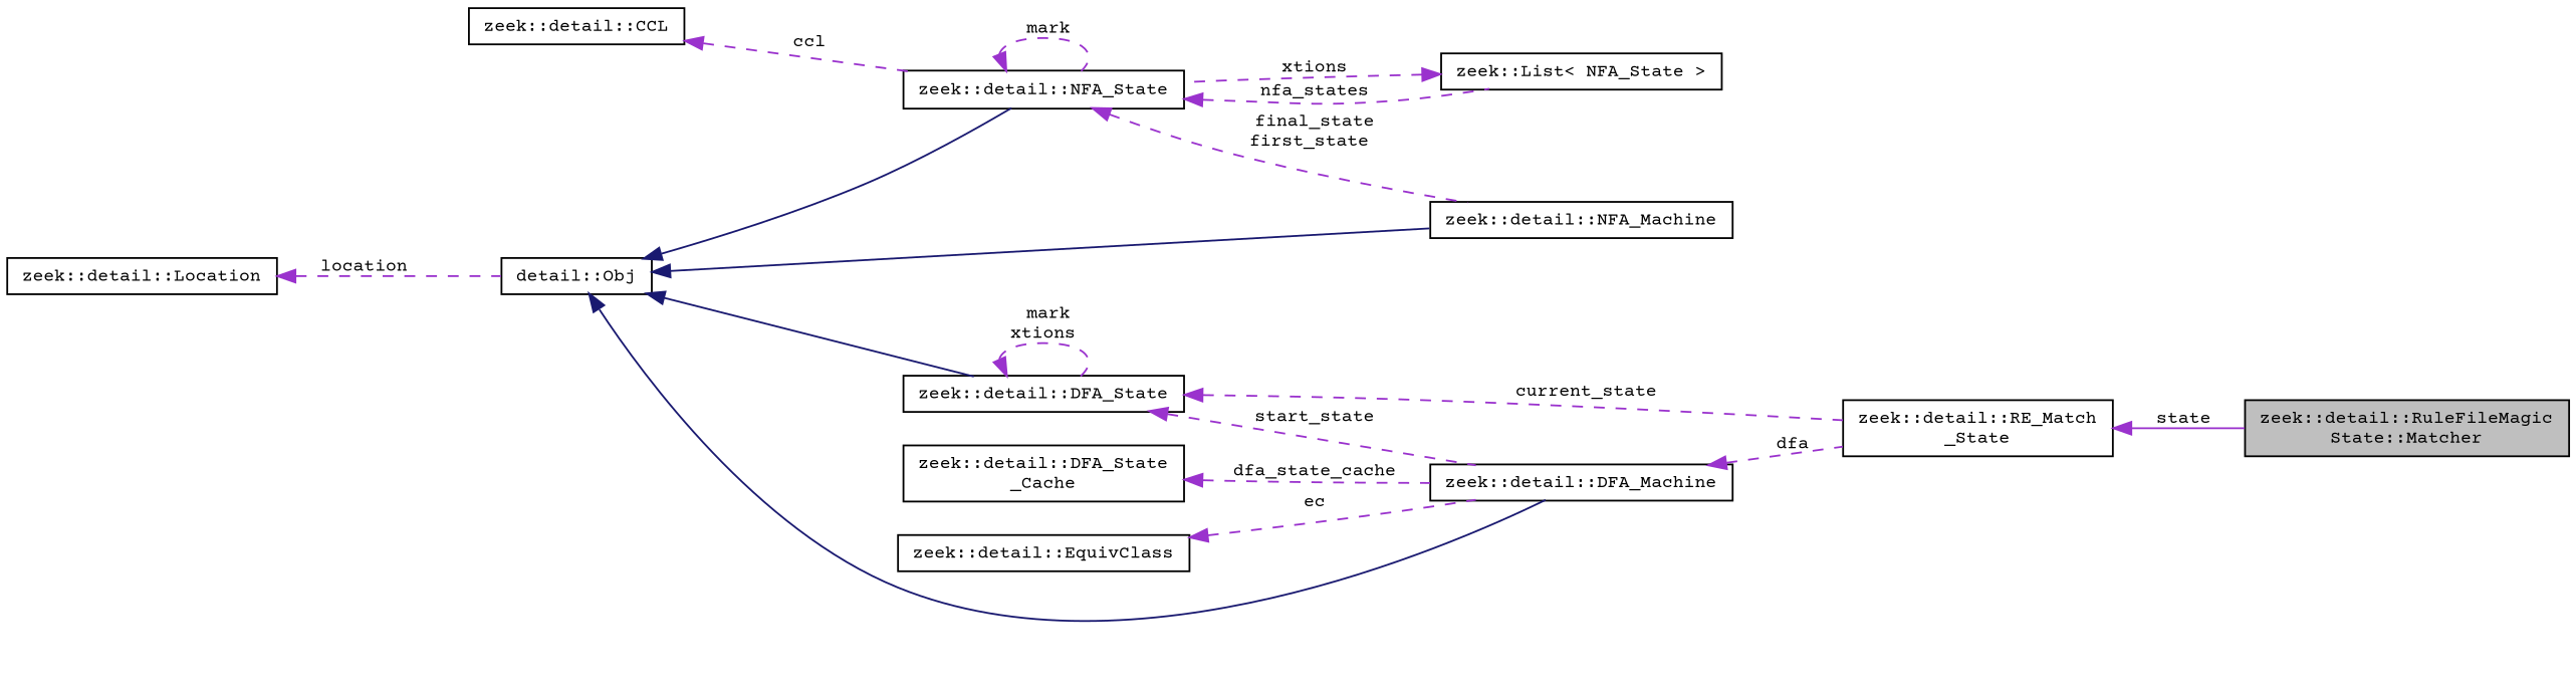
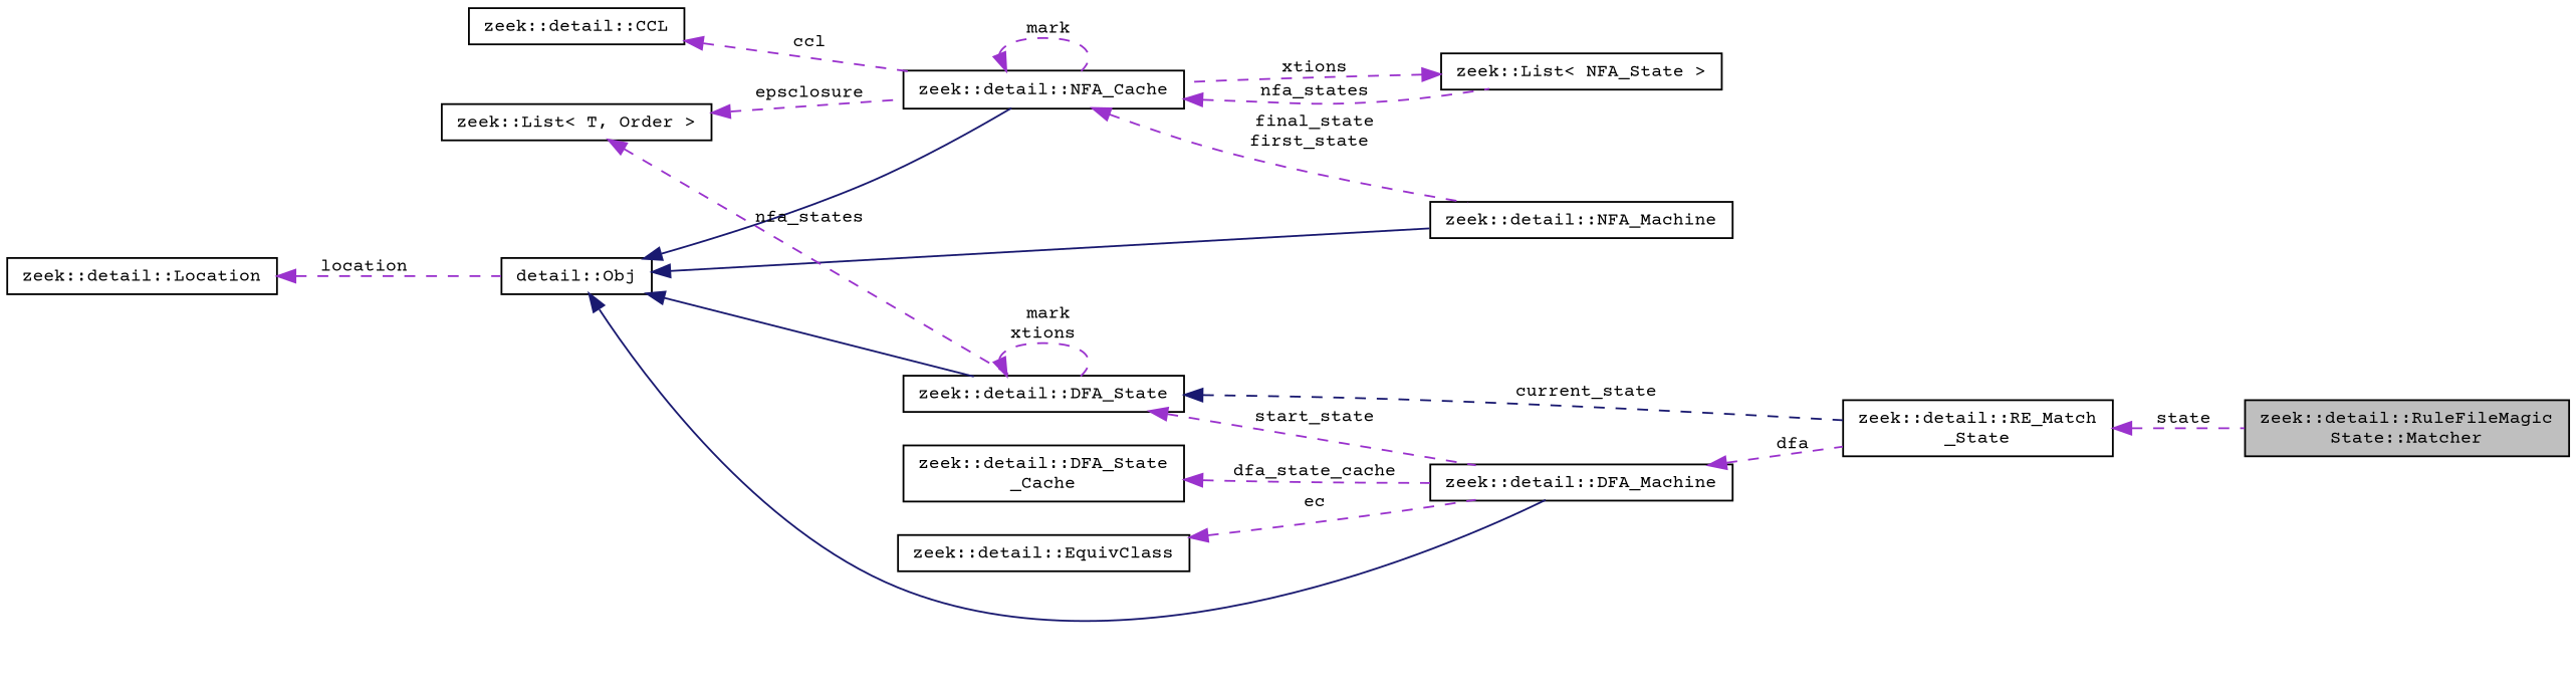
  digraph {
    fontname="Courier Prime"
    rankdir=LR
    node [color=black fillcolor=white fontname="Courier Prime" fontsize=10 shape=record style=filled]
    edge [color=darkorchid3 dir=back fontname="Courier Prime" fontsize=10 labelfontname=Helvetica labelfontsize=10 style=dashed]
    n1 [fillcolor=grey75 fontcolor=black height=0.2 label="zeek::detail::RuleFileMagic\lState::Matcher" width=0.4]
    n2 [height=0.2 label="zeek::detail::RE_Match\l_State" width=0.4]
    n3 [height=0.2 label="zeek::detail::DFA_Machine" width=0.4]
    n4 [height=0.2 label="detail::Obj" width=0.4]
    n5 [height=0.2 label="zeek::detail::DFA_State" width=0.4]
    n6 [height=0.2 label="zeek::detail::NFA_Machine" width=0.4]
-   n7 [height=0.2 label="zeek::detail::NFA_State" width=0.4]
+   n7 [height=0.2 label="zeek::detail::NFA_Cache" width=0.4]
    n8 [height=0.2 label="zeek::List\< NFA_State \>" width=0.4]
    n9 [height=0.2 label="zeek::detail::Location" width=0.4]
    n10 [height=0.2 label="zeek::detail::EquivClass" width=0.4]
+   n11 [height=0.2 label="zeek::List\< T, Order \>" width=0.4]
    n12 [height=0.2 label="zeek::detail::DFA_State\l_Cache" width=0.4]
    n13 [height=0.2 label="zeek::detail::CCL" width=0.4]
-   n2 -> n1 [label=" state" style=solid]
+   n2 -> n1 [label=" state"]
    n3 -> n2 [label=" dfa"]
    n4 -> n3 [color=midnightblue style=solid]
    n4 -> n5 [color=midnightblue style=solid]
    n4 -> n6 [color=midnightblue style=solid]
    n4 -> n7 [color=midnightblue style=solid]
-   n5 -> n2 [label=" current_state"]
+   n5 -> n2 [color=midnightblue label=" current_state"]
    n5 -> n3 [label=" start_state"]
    n5 -> n5 [label=" mark\nxtions"]
    n7 -> n6 [label=" final_state\nfirst_state"]
    n7 -> n7 [label=" mark"]
    n7 -> n8 [label=" nfa_states"]
    n8 -> n7 [label=" xtions"]
    n9 -> n4 [label=" location"]
    n10 -> n3 [label=" ec"]
+   n11 -> n5 [label=" nfa_states"]
+   n11 -> n7 [label=" epsclosure"]
    n12 -> n3 [label=" dfa_state_cache"]
    n13 -> n7 [label=" ccl"]
  }
